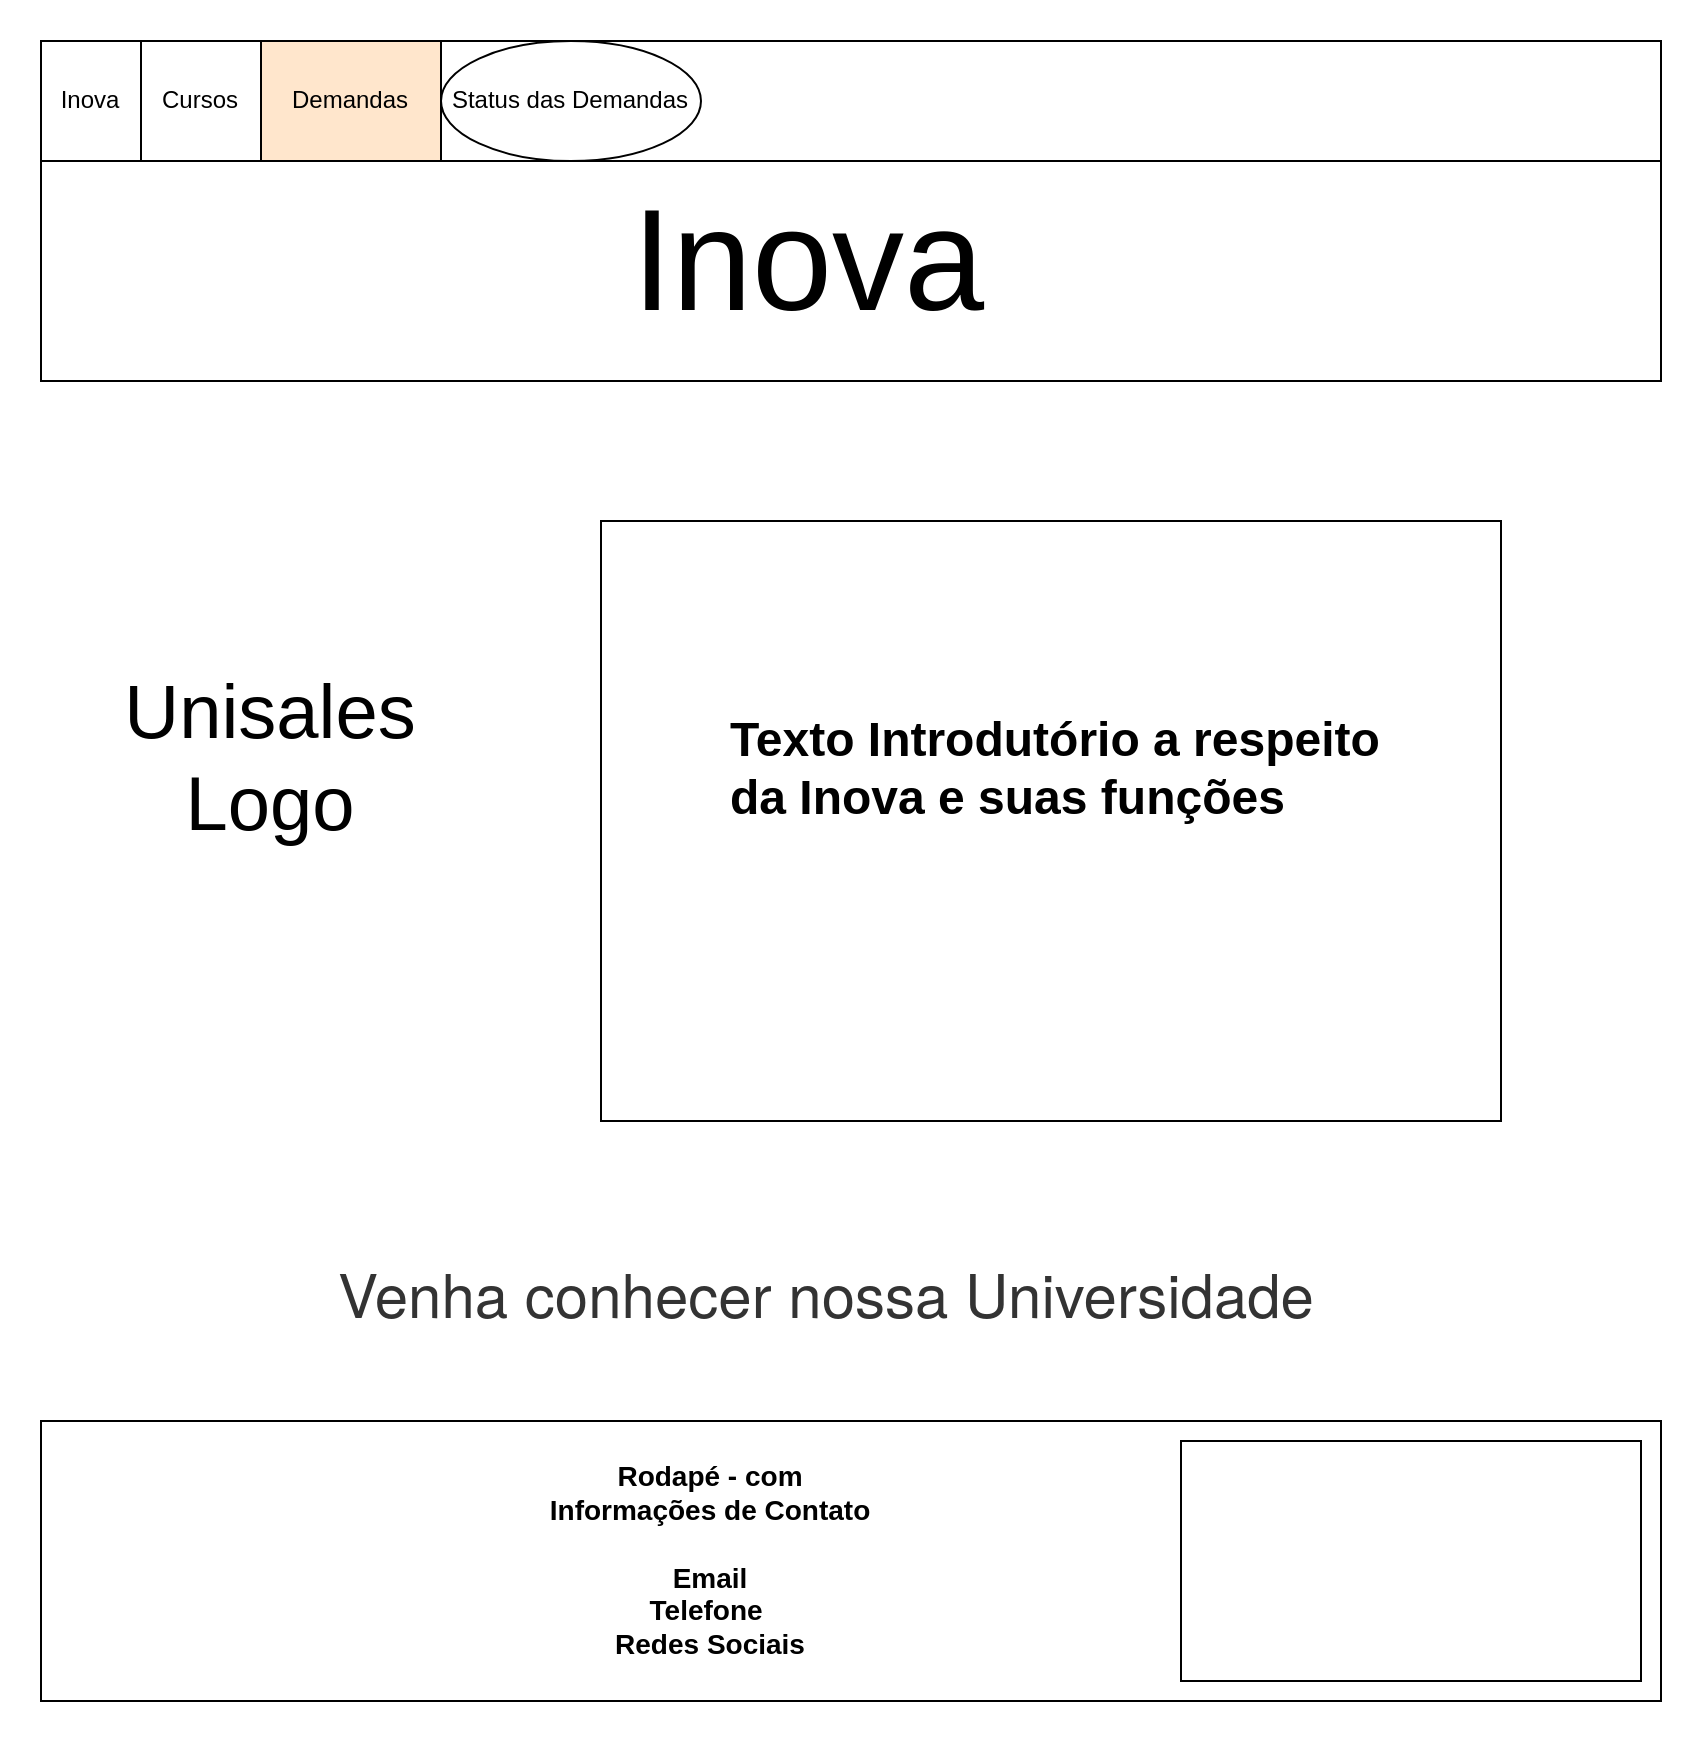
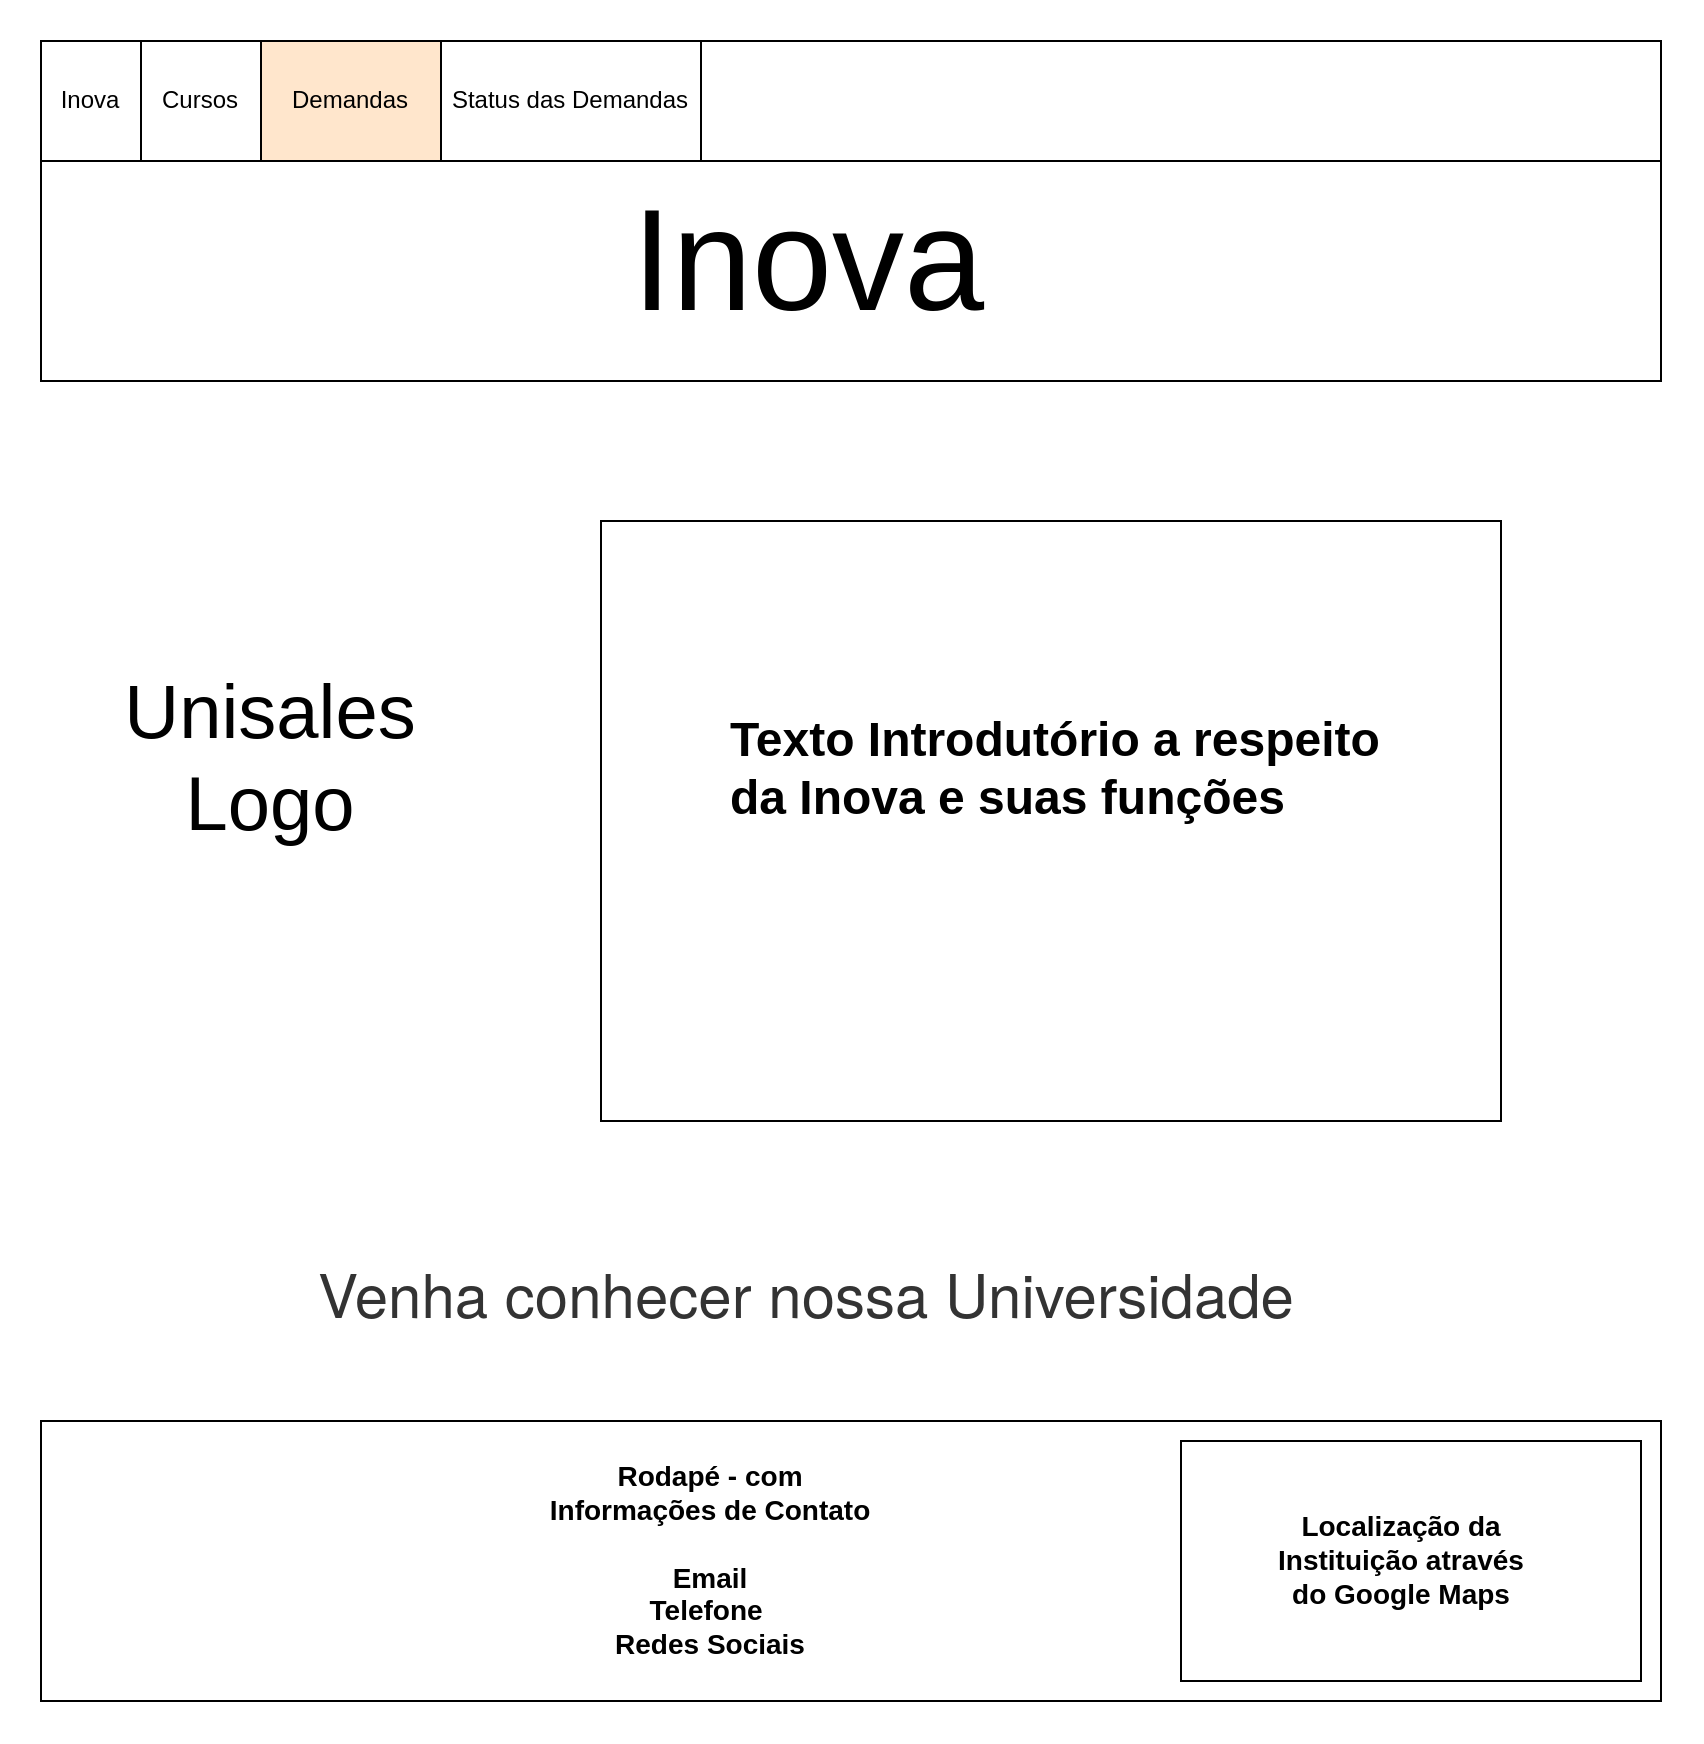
  <mxCell id="0" />
  <mxCell id="1" parent="0" />
  <mxCell id="2" value="" style="rounded=0;whiteSpace=wrap;html=1;" parent="1" vertex="1"><mxGeometry x="20" y="20" width="810" height="60" as="geometry" /></mxCell>
  <mxCell id="3" value="Cursos" style="rounded=0;whiteSpace=wrap;html=1;" parent="1" vertex="1"><mxGeometry x="70" y="20" width="60" height="60" as="geometry" /></mxCell>
  <mxCell id="4" value="Demandas" style="rounded=0;whiteSpace=wrap;html=1;fillColor=#ffe6cc;" parent="1" vertex="1"><mxGeometry x="130" y="20" width="90" height="60" as="geometry" /></mxCell>
- <mxCell id="5" value="Status das Demandas" style="ellipse;whiteSpace=wrap;html=1;" parent="1" vertex="1"><mxGeometry x="220" y="20" width="130" height="60" as="geometry" /></mxCell>
+ <mxCell id="5" value="Status das Demandas" style="rounded=0;whiteSpace=wrap;html=1;" parent="1" vertex="1"><mxGeometry x="220" y="20" width="130" height="60" as="geometry" /></mxCell>
  <mxCell id="6" value="Inova" style="rounded=0;whiteSpace=wrap;html=1;" parent="1" vertex="1"><mxGeometry x="20" y="20" width="50" height="60" as="geometry" /></mxCell>
  <mxCell id="7" value="Unisales&#10;Logo" style="text;spacingTop=-5;align=center;fontSize=38;" parent="1" vertex="1"><mxGeometry x="30" y="330" width="210" height="90" as="geometry" /></mxCell>
- <mxCell id="8" value="&lt;h2 class=&quot;text-center&quot; style=&quot;box-sizing: border-box ; font-family: &amp;#34;helvetica neue&amp;#34; , &amp;#34;helvetica&amp;#34; , &amp;#34;arial&amp;#34; , sans-serif ; font-weight: 500 ; line-height: 1.1 ; color: rgb(51 , 51 , 51) ; margin-top: 20px ; margin-bottom: 10px ; font-size: 30px ; text-align: center&quot;&gt;&lt;font style=&quot;vertical-align: inherit&quot;&gt;&lt;font style=&quot;vertical-align: inherit&quot;&gt;&lt;font style=&quot;vertical-align: inherit&quot;&gt;&lt;font style=&quot;vertical-align: inherit&quot;&gt;Venha conhecer nossa Universidade&lt;/font&gt;&lt;/font&gt;&lt;/font&gt;&lt;/font&gt;&lt;/h2&gt;" style="text;html=1;strokeColor=none;fillColor=none;spacing=5;spacingTop=-20;whiteSpace=wrap;overflow=hidden;rounded=0;" vertex="1" parent="1"><mxGeometry x="164" y="620" width="500" height="80" as="geometry" /></mxCell>
+ <mxCell id="8" value="&lt;h2 class=&quot;text-center&quot; style=&quot;box-sizing: border-box ; font-family: &amp;#34;helvetica neue&amp;#34; , &amp;#34;helvetica&amp;#34; , &amp;#34;arial&amp;#34; , sans-serif ; font-weight: 500 ; line-height: 1.1 ; color: rgb(51 , 51 , 51) ; margin-top: 20px ; margin-bottom: 10px ; font-size: 30px ; text-align: center&quot;&gt;&lt;font style=&quot;vertical-align: inherit&quot;&gt;&lt;font style=&quot;vertical-align: inherit&quot;&gt;&lt;font style=&quot;vertical-align: inherit&quot;&gt;&lt;font style=&quot;vertical-align: inherit&quot;&gt;Venha conhecer nossa Universidade&lt;/font&gt;&lt;/font&gt;&lt;/font&gt;&lt;/font&gt;&lt;/h2&gt;" style="text;html=1;strokeColor=none;fillColor=none;spacing=5;spacingTop=-20;whiteSpace=wrap;overflow=hidden;rounded=0;" vertex="1" parent="1"><mxGeometry x="154" y="620" width="500" height="80" as="geometry" /></mxCell>
  <mxCell id="9" value="" style="rounded=0;whiteSpace=wrap;html=1;" vertex="1" parent="1"><mxGeometry x="20" y="80" width="810" height="110" as="geometry" /></mxCell>
  <mxCell id="10" value="&lt;font style=&quot;font-size: 72px&quot;&gt;Inova&lt;/font&gt;" style="text;html=1;strokeColor=none;fillColor=none;align=center;verticalAlign=middle;whiteSpace=wrap;rounded=0;" parent="1" vertex="1"><mxGeometry x="384" y="120" width="40" height="20" as="geometry" /></mxCell>
  <mxCell id="11" value="" style="rounded=0;whiteSpace=wrap;html=1;" vertex="1" parent="1"><mxGeometry x="20" y="710" width="810" height="140" as="geometry" /></mxCell>
  <mxCell id="12" value="" style="rounded=0;whiteSpace=wrap;html=1;" vertex="1" parent="1"><mxGeometry x="590" y="720" width="230" height="120" as="geometry" /></mxCell>
+ <mxCell id="13" value="&lt;b&gt;&lt;font style=&quot;font-size: 14px&quot;&gt;Localização da Instituição através do Google Maps&lt;/font&gt;&lt;/b&gt;" style="text;html=1;strokeColor=none;fillColor=none;align=center;verticalAlign=middle;whiteSpace=wrap;rounded=0;" vertex="1" parent="1"><mxGeometry x="637.5" y="747.5" width="125" height="65" as="geometry" /></mxCell>
  <mxCell id="14" value="&lt;font style=&quot;font-size: 14px&quot;&gt;&lt;b&gt;Rodapé - com Informações de Contato&lt;br&gt;&lt;br&gt;Email&lt;br&gt;Telefone&amp;nbsp;&lt;br&gt;Redes Sociais&lt;/b&gt;&lt;/font&gt;" style="text;html=1;strokeColor=none;fillColor=none;align=center;verticalAlign=middle;whiteSpace=wrap;rounded=0;" vertex="1" parent="1"><mxGeometry x="270" y="735" width="170" height="90" as="geometry" /></mxCell>
  <mxCell id="15" value="" style="rounded=0;whiteSpace=wrap;html=1;" vertex="1" parent="1"><mxGeometry x="300" y="260" width="450" height="300" as="geometry" /></mxCell>
  <mxCell id="16" value="&lt;h1&gt;Texto Introdutório a respeito da Inova e suas funções&lt;/h1&gt;" style="text;html=1;strokeColor=none;fillColor=none;spacing=5;spacingTop=-20;whiteSpace=wrap;overflow=hidden;rounded=0;" vertex="1" parent="1"><mxGeometry x="360" y="350" width="340" height="70" as="geometry" /></mxCell>
